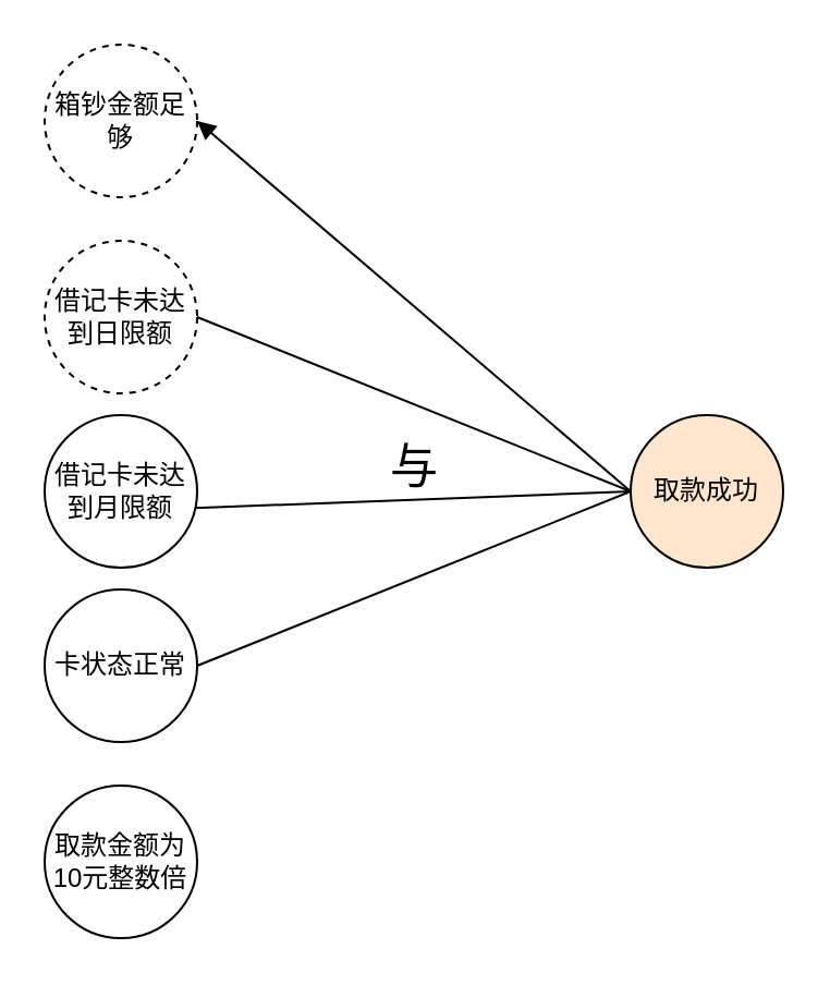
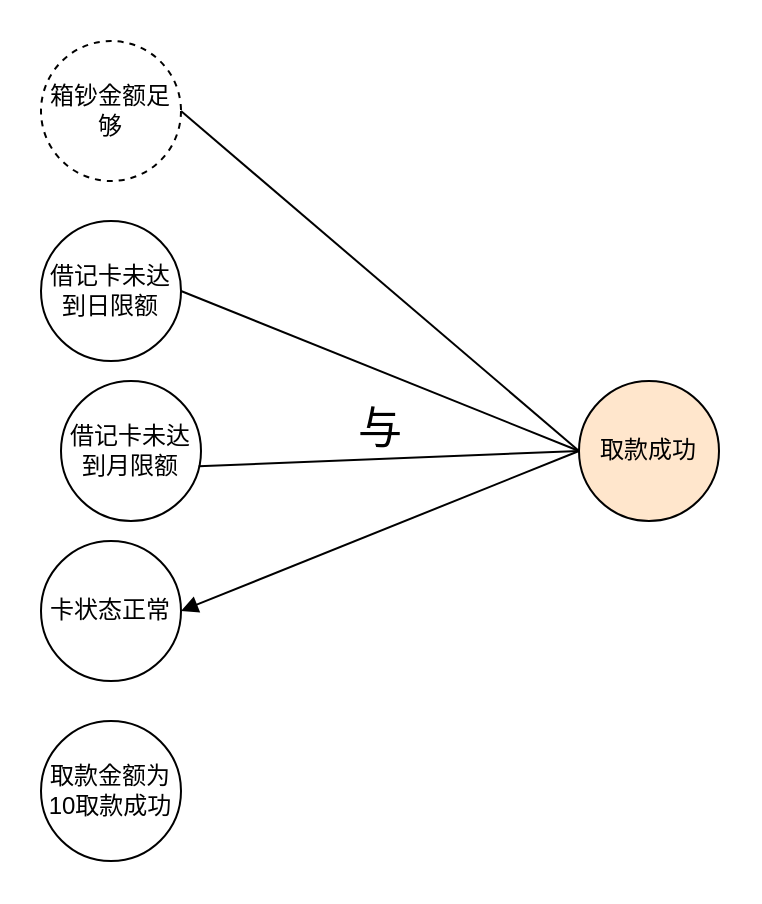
  <mxCell id="0" />
  <mxCell id="1" parent="0" />
  <mxCell id="2" value="箱钞金额足够" style="ellipse;whiteSpace=wrap;html=1;aspect=fixed;dashed=1;" vertex="1" parent="1"><mxGeometry x="20" y="20" width="70" height="70" as="geometry" /></mxCell>
- <mxCell id="3" value="借记卡未达到日限额" style="ellipse;whiteSpace=wrap;html=1;aspect=fixed;dashed=1;" vertex="1" parent="1"><mxGeometry x="20" y="110" width="70" height="70" as="geometry" /></mxCell>
- <mxCell id="4" value="借记卡未达到月限额" style="ellipse;whiteSpace=wrap;html=1;aspect=fixed;" vertex="1" parent="1"><mxGeometry x="20" y="190" width="70" height="70" as="geometry" /></mxCell>
+ <mxCell id="3" value="借记卡未达到日限额" style="ellipse;whiteSpace=wrap;html=1;aspect=fixed;" vertex="1" parent="1"><mxGeometry x="20" y="110" width="70" height="70" as="geometry" /></mxCell>
+ <mxCell id="4" value="借记卡未达到月限额" style="ellipse;whiteSpace=wrap;html=1;aspect=fixed;" vertex="1" parent="1"><mxGeometry x="30" y="190" width="70" height="70" as="geometry" /></mxCell>
  <mxCell id="5" value="卡状态正常" style="ellipse;whiteSpace=wrap;html=1;aspect=fixed;" vertex="1" parent="1"><mxGeometry x="20" y="270" width="70" height="70" as="geometry" /></mxCell>
- <mxCell id="6" value="取款金额为10元整数倍" style="ellipse;whiteSpace=wrap;html=1;aspect=fixed;" vertex="1" parent="1"><mxGeometry x="20" y="360" width="70" height="70" as="geometry" /></mxCell>
+ <mxCell id="6" value="取款金额为10取款成功" style="ellipse;whiteSpace=wrap;html=1;aspect=fixed;" vertex="1" parent="1"><mxGeometry x="20" y="360" width="70" height="70" as="geometry" /></mxCell>
  <mxCell id="7" value="取款成功" style="ellipse;whiteSpace=wrap;html=1;aspect=fixed;fillColor=#ffe6cc;" vertex="1" parent="1"><mxGeometry x="289" y="190" width="70" height="70" as="geometry" /></mxCell>
- <mxCell id="8" value="" style="endArrow=block;html=1;rounded=0;entryX=1;entryY=0.5;entryDx=0;entryDy=0;exitX=0;exitY=0.5;exitDx=0;exitDy=0;" edge="1" parent="1" source="7" target="2"><mxGeometry width="50" height="50" relative="1" as="geometry"><mxPoint x="190" y="220" as="sourcePoint" /><mxPoint x="240" y="170" as="targetPoint" /></mxGeometry></mxCell>
+ <mxCell id="8" value="" style="endArrow=none;html=1;rounded=0;entryX=1;entryY=0.5;entryDx=0;entryDy=0;exitX=0;exitY=0.5;exitDx=0;exitDy=0;" edge="1" parent="1" source="7" target="2"><mxGeometry width="50" height="50" relative="1" as="geometry"><mxPoint x="190" y="220" as="sourcePoint" /><mxPoint x="240" y="170" as="targetPoint" /></mxGeometry></mxCell>
  <mxCell id="9" value="" style="endArrow=none;html=1;rounded=0;entryX=1;entryY=0.5;entryDx=0;entryDy=0;exitX=0;exitY=0.5;exitDx=0;exitDy=0;" edge="1" parent="1" source="7" target="3"><mxGeometry width="50" height="50" relative="1" as="geometry"><mxPoint x="309" y="340" as="sourcePoint" /><mxPoint x="110" y="170" as="targetPoint" /></mxGeometry></mxCell>
  <mxCell id="10" value="" style="endArrow=none;html=1;rounded=0;entryX=0.983;entryY=0.609;entryDx=0;entryDy=0;exitX=0;exitY=0.5;exitDx=0;exitDy=0;entryPerimeter=0;" edge="1" parent="1" source="7" target="4"><mxGeometry width="50" height="50" relative="1" as="geometry"><mxPoint x="309" y="320" as="sourcePoint" /><mxPoint x="110" y="240" as="targetPoint" /></mxGeometry></mxCell>
- <mxCell id="11" value="" style="endArrow=none;html=1;rounded=0;entryX=1;entryY=0.5;entryDx=0;entryDy=0;exitX=0;exitY=0.5;exitDx=0;exitDy=0;" edge="1" parent="1" source="7" target="5"><mxGeometry width="50" height="50" relative="1" as="geometry"><mxPoint x="320.19" y="301.18" as="sourcePoint" /><mxPoint x="120.19" y="309.18" as="targetPoint" /></mxGeometry></mxCell>
+ <mxCell id="11" value="" style="endArrow=block;html=1;rounded=0;entryX=1;entryY=0.5;entryDx=0;entryDy=0;exitX=0;exitY=0.5;exitDx=0;exitDy=0;" edge="1" parent="1" source="7" target="5"><mxGeometry width="50" height="50" relative="1" as="geometry"><mxPoint x="320.19" y="301.18" as="sourcePoint" /><mxPoint x="120.19" y="309.18" as="targetPoint" /></mxGeometry></mxCell>
  <mxCell id="12" value="&lt;span style=&quot;font-size: 22px;&quot;&gt;与&lt;/span&gt;" style="text;html=1;align=center;verticalAlign=middle;whiteSpace=wrap;rounded=0;" vertex="1" parent="1"><mxGeometry x="160" y="200" width="60" height="30" as="geometry" /></mxCell>
